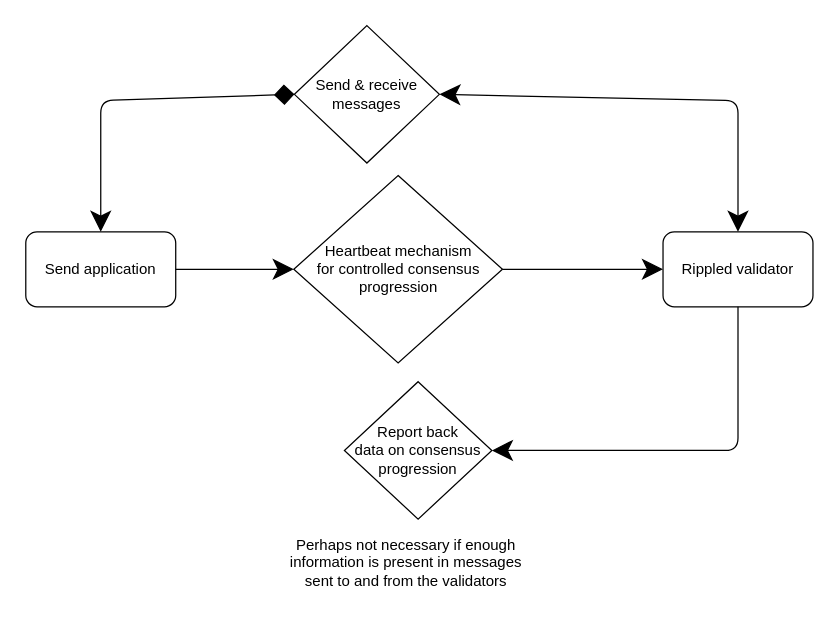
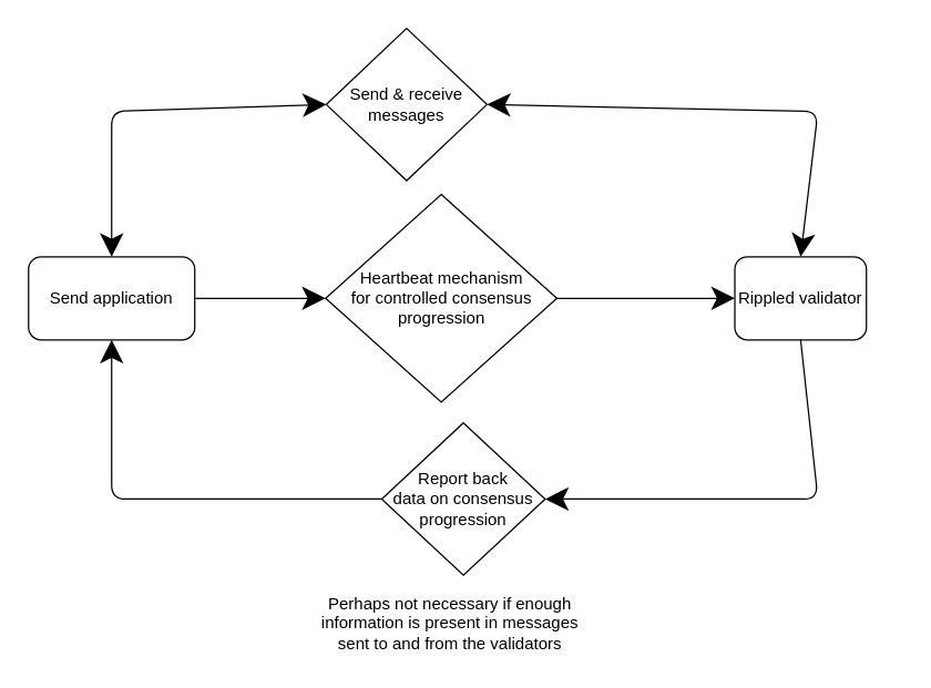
  <mxCell id="0" />
  <mxCell id="1" parent="0" />
  <mxCell id="2" value="Send application" style="rounded=1;whiteSpace=wrap;html=1;hachureGap=4;pointerEvents=0;" vertex="1" parent="1"><mxGeometry x="20" y="185" width="120" height="60" as="geometry" /></mxCell>
- <mxCell id="3" value="Rippled validator" style="rounded=1;whiteSpace=wrap;html=1;hachureGap=4;pointerEvents=0;" vertex="1" parent="1"><mxGeometry x="530" y="185" width="120" height="60" as="geometry" /></mxCell>
+ <mxCell id="3" value="Rippled validator" style="rounded=1;whiteSpace=wrap;html=1;hachureGap=4;pointerEvents=0;" vertex="1" parent="1"><mxGeometry x="530" y="185" width="95" height="60" as="geometry" /></mxCell>
  <mxCell id="4" value="Send &amp;amp; receive messages" style="rhombus;whiteSpace=wrap;html=1;hachureGap=4;pointerEvents=0;" vertex="1" parent="1"><mxGeometry x="235" y="20" width="116" height="110" as="geometry" /></mxCell>
- <mxCell id="5" value="" style="endArrow=diamond;startArrow=classic;html=1;startSize=14;endSize=14;sourcePerimeterSpacing=8;targetPerimeterSpacing=8;exitX=0.5;exitY=0;exitDx=0;exitDy=0;entryX=0;entryY=0.5;entryDx=0;entryDy=0;" edge="1" parent="1" source="2" target="4"><mxGeometry width="50" height="50" relative="1" as="geometry"><mxPoint x="130" y="125" as="sourcePoint" /><mxPoint x="180" y="75" as="targetPoint" /><Array as="points"><mxPoint x="80" y="80" /></Array></mxGeometry></mxCell>
+ <mxCell id="5" value="" style="endArrow=classic;startArrow=classic;html=1;startSize=14;endSize=14;sourcePerimeterSpacing=8;targetPerimeterSpacing=8;exitX=0.5;exitY=0;exitDx=0;exitDy=0;entryX=0;entryY=0.5;entryDx=0;entryDy=0;" edge="1" parent="1" source="2" target="4"><mxGeometry width="50" height="50" relative="1" as="geometry"><mxPoint x="130" y="125" as="sourcePoint" /><mxPoint x="180" y="75" as="targetPoint" /><Array as="points"><mxPoint x="80" y="80" /></Array></mxGeometry></mxCell>
  <mxCell id="6" value="" style="endArrow=classic;startArrow=classic;html=1;startSize=14;endSize=14;sourcePerimeterSpacing=8;targetPerimeterSpacing=8;exitX=1;exitY=0.5;exitDx=0;exitDy=0;entryX=0.5;entryY=0;entryDx=0;entryDy=0;" edge="1" parent="1" source="4" target="3"><mxGeometry width="50" height="50" relative="1" as="geometry"><mxPoint x="450" y="160" as="sourcePoint" /><mxPoint x="630" y="55" as="targetPoint" /><Array as="points"><mxPoint x="590" y="80" /></Array></mxGeometry></mxCell>
  <mxCell id="7" value="Heartbeat mechanism &lt;br&gt;for controlled consensus progression" style="rhombus;whiteSpace=wrap;html=1;hachureGap=4;pointerEvents=0;" vertex="1" parent="1"><mxGeometry x="234.5" y="140" width="167" height="150" as="geometry" /></mxCell>
  <mxCell id="8" value="" style="endArrow=classic;html=1;startSize=14;endSize=14;sourcePerimeterSpacing=8;targetPerimeterSpacing=8;exitX=1;exitY=0.5;exitDx=0;exitDy=0;entryX=0;entryY=0.5;entryDx=0;entryDy=0;" edge="1" parent="1" source="2" target="7"><mxGeometry width="50" height="50" relative="1" as="geometry"><mxPoint x="310" y="295" as="sourcePoint" /><mxPoint x="360" y="245" as="targetPoint" /></mxGeometry></mxCell>
  <mxCell id="9" value="" style="endArrow=classic;html=1;startSize=14;endSize=14;sourcePerimeterSpacing=8;targetPerimeterSpacing=8;entryX=0;entryY=0.5;entryDx=0;entryDy=0;exitX=1;exitY=0.5;exitDx=0;exitDy=0;" edge="1" parent="1" source="7" target="3"><mxGeometry width="50" height="50" relative="1" as="geometry"><mxPoint x="310" y="295" as="sourcePoint" /><mxPoint x="360" y="245" as="targetPoint" /></mxGeometry></mxCell>
+ <mxCell id="10" value="" style="endArrow=classic;html=1;startSize=14;endSize=14;sourcePerimeterSpacing=8;targetPerimeterSpacing=8;exitX=0;exitY=0.5;exitDx=0;exitDy=0;entryX=0.5;entryY=1;entryDx=0;entryDy=0;" edge="1" parent="1" source="11" target="2"><mxGeometry width="50" height="50" relative="1" as="geometry"><mxPoint x="360" y="215" as="sourcePoint" /><mxPoint x="100" y="295" as="targetPoint" /><Array as="points"><mxPoint x="80" y="360" /></Array></mxGeometry></mxCell>
  <mxCell id="11" value="Report back &lt;br&gt;data on consensus progression" style="rhombus;whiteSpace=wrap;html=1;hachureGap=4;pointerEvents=0;" vertex="1" parent="1"><mxGeometry x="275" y="305" width="118" height="110" as="geometry" /></mxCell>
  <mxCell id="12" value="" style="endArrow=classic;html=1;startSize=14;endSize=14;sourcePerimeterSpacing=8;targetPerimeterSpacing=8;entryX=1;entryY=0.5;entryDx=0;entryDy=0;exitX=0.5;exitY=1;exitDx=0;exitDy=0;" edge="1" parent="1" source="3" target="11"><mxGeometry width="50" height="50" relative="1" as="geometry"><mxPoint x="310" y="355" as="sourcePoint" /><mxPoint x="360" y="305" as="targetPoint" /><Array as="points"><mxPoint x="590" y="360" /></Array></mxGeometry></mxCell>
  <mxCell id="13" value="Perhaps not necessary&amp;nbsp;if enough &lt;br&gt;information is present in messages &lt;br&gt;sent to and from the validators" style="text;html=1;align=center;verticalAlign=middle;resizable=0;points=[];autosize=1;strokeColor=none;fillColor=none;" vertex="1" parent="1"><mxGeometry x="224" y="425" width="200" height="50" as="geometry" /></mxCell>
